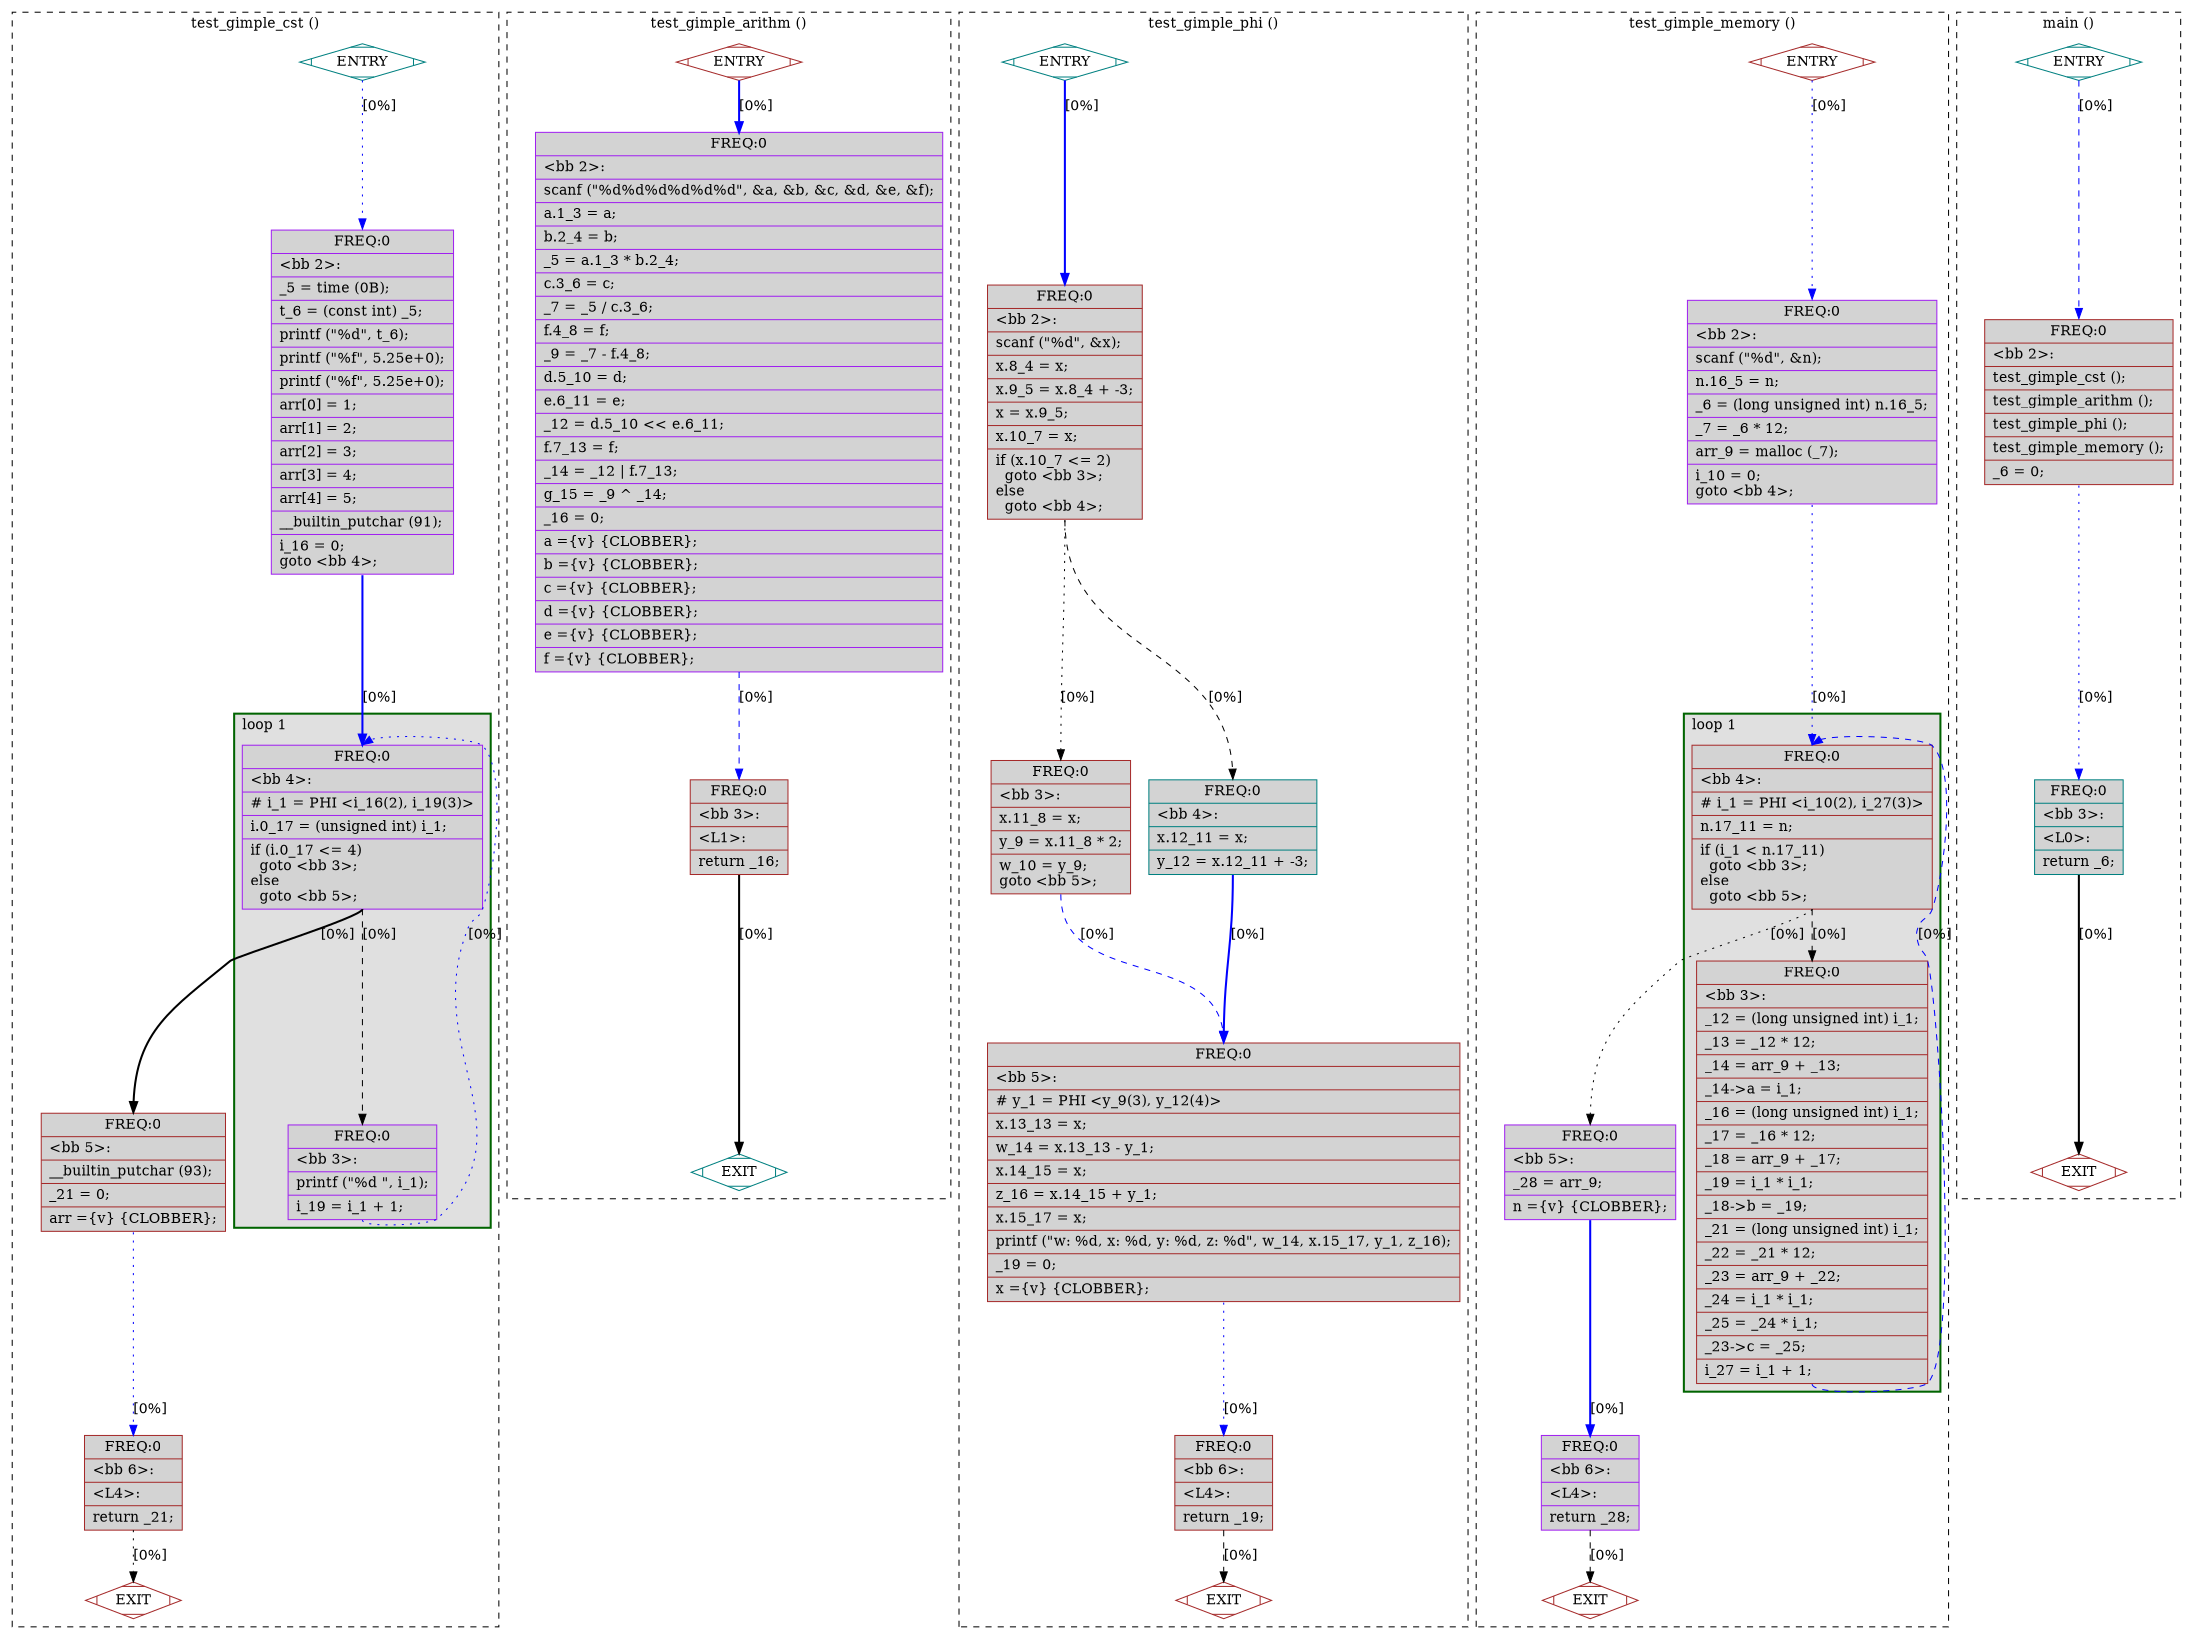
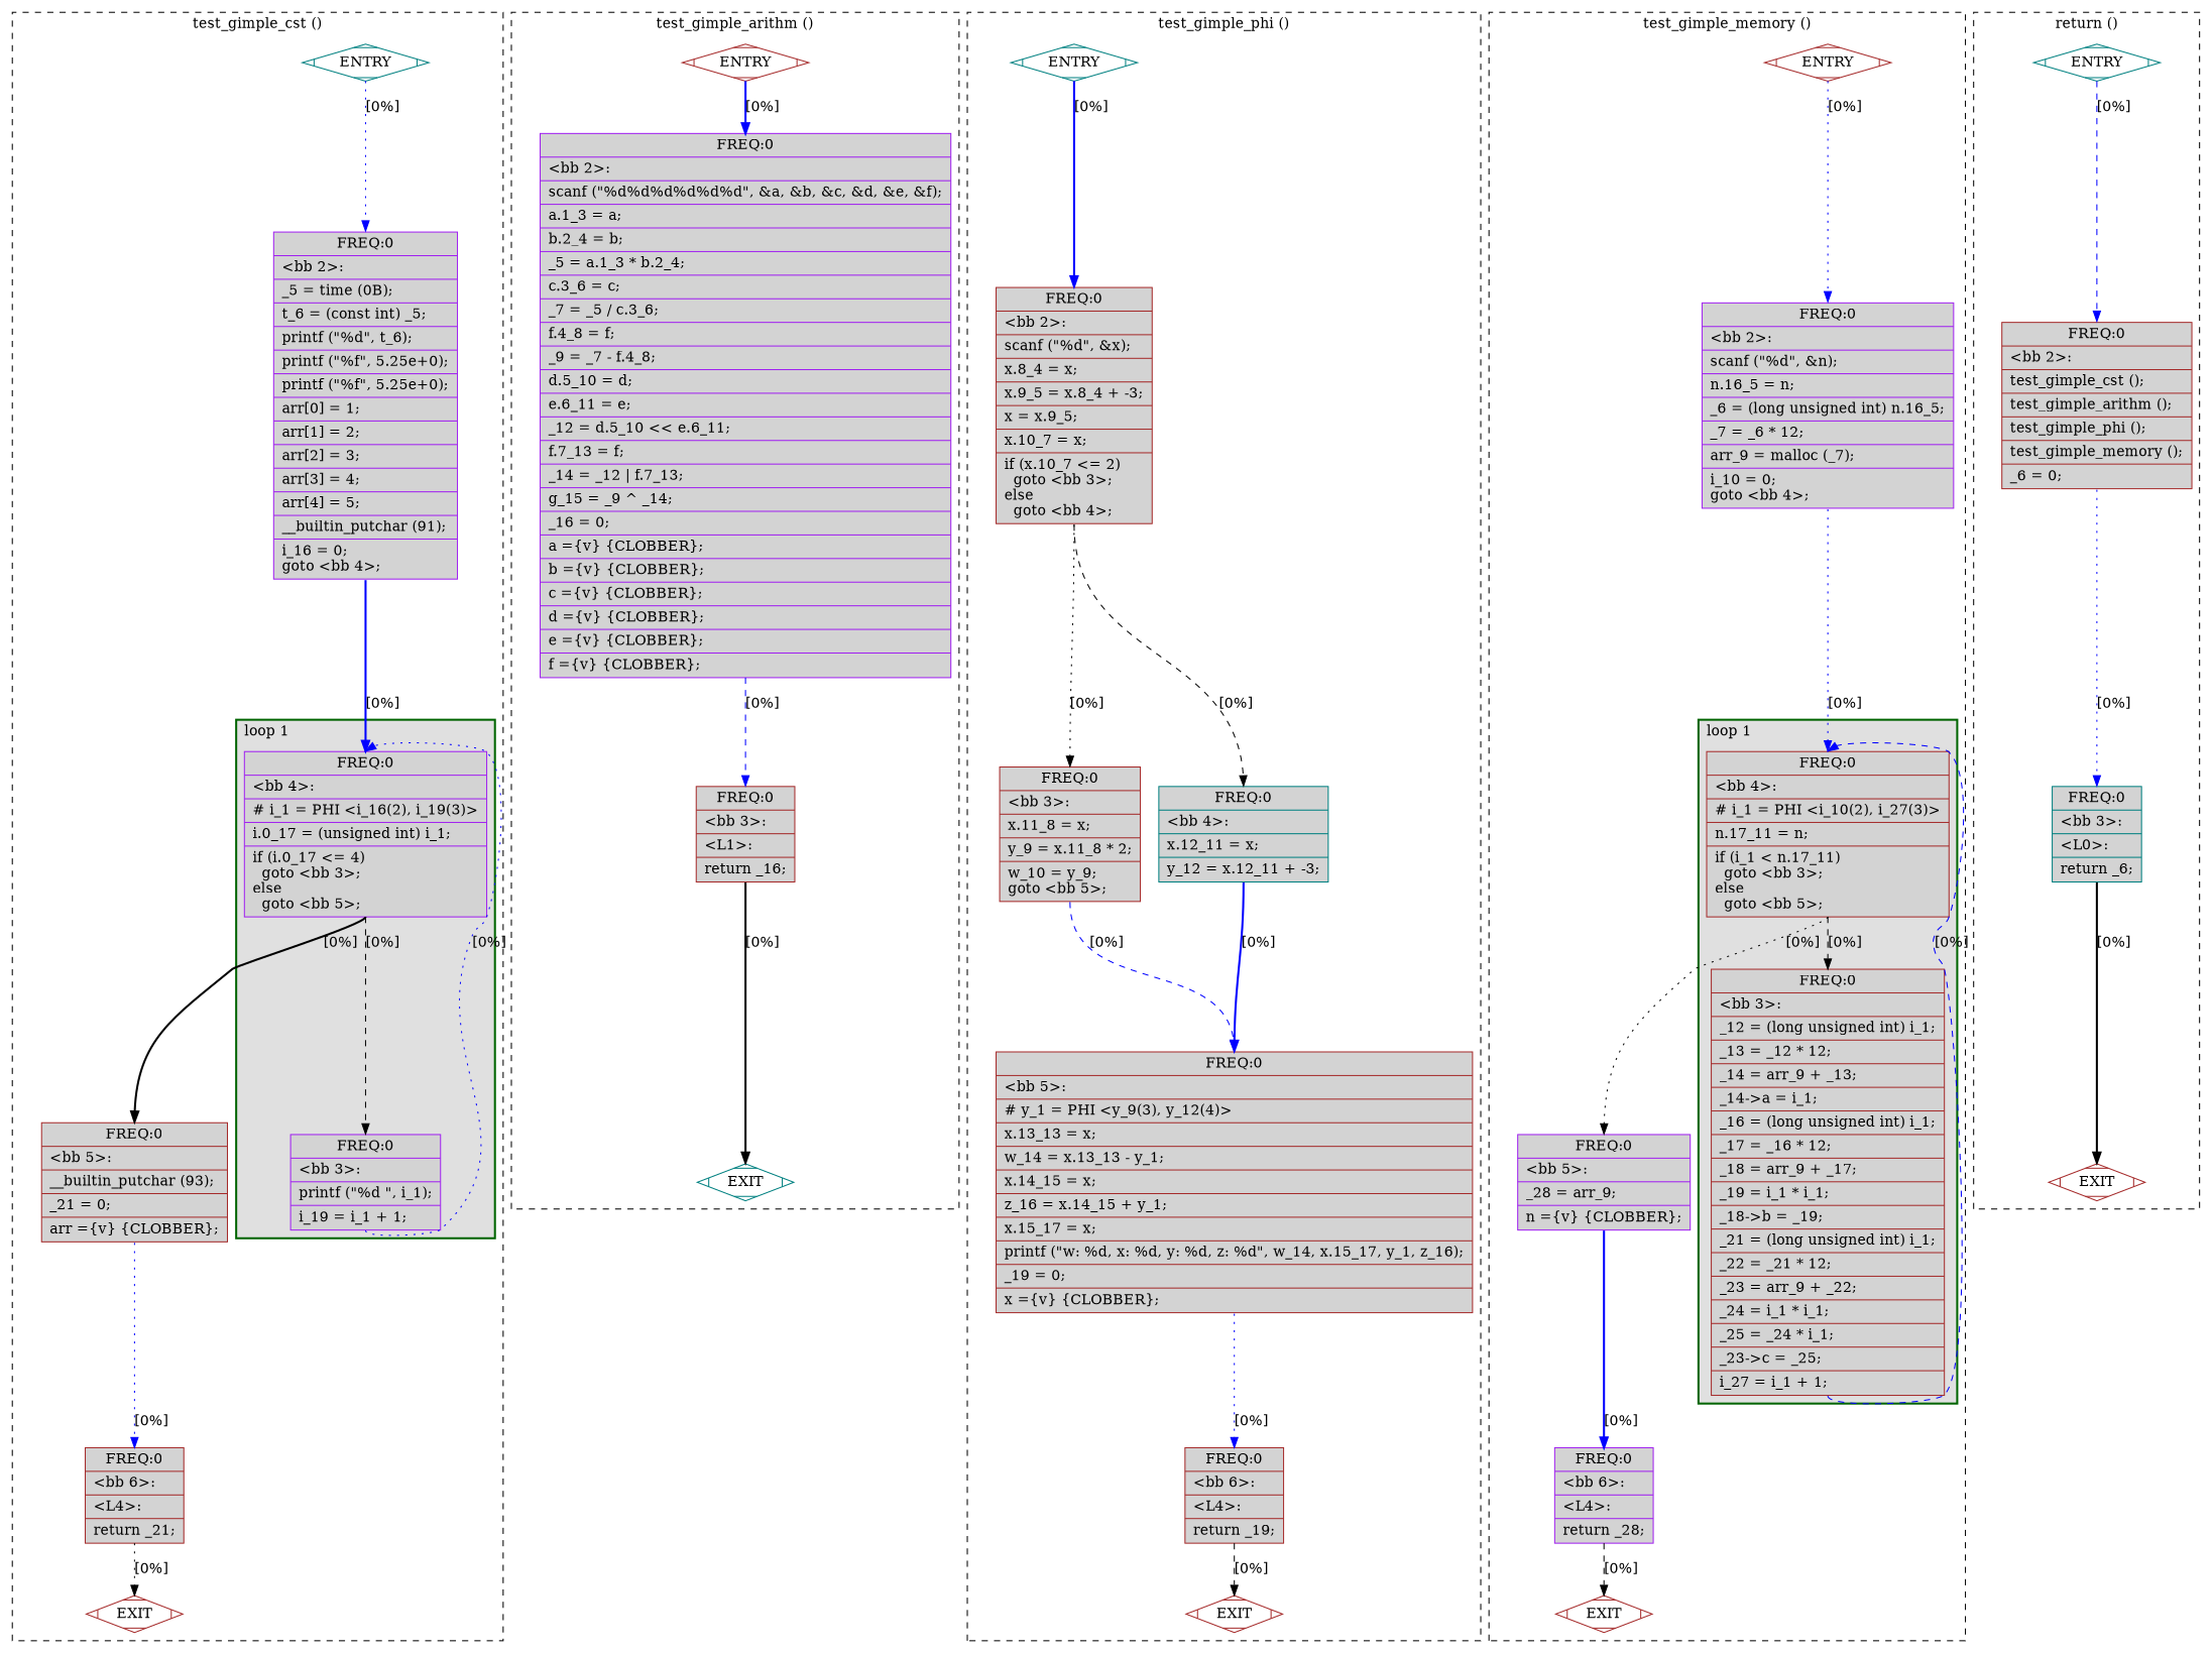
  digraph {
    node [fillcolor=lightgrey shape=record style=filled color=brown]
    edge [color=blue constraint=true headport=n style=dotted tailport=s weight=100]
    n1 [label="{ FREQ:0 |\<bb\ 4\>:\l|#\ i_1\ =\ PHI\ \<i_16(2),\ i_19(3)\>\l|i.0_17\ =\ (unsigned\ int)\ i_1;\l|if\ (i.0_17\ \<=\ 4)\l\ \ goto\ \<bb\ 3\>;\lelse\l\ \ goto\ \<bb\ 5\>;\l}" color=purple]
    n2 [label="{ FREQ:0 |\<bb\ 3\>:\l|printf\ (\"%d\ \",\ i_1);\l|i_19\ =\ i_1\ +\ 1;\l}" color=purple]
    n3 [label="{ FREQ:0 |\<bb\ 5\>:\l|__builtin_putchar\ (93);\l|_21\ =\ 0;\l|arr\ =\{v\}\ \{CLOBBER\};\l}"]
    n4 [fillcolor=white label=ENTRY shape=Mdiamond color=teal]
    n5 [fillcolor=white label=EXIT shape=Mdiamond]
    n6 [label="{ FREQ:0 |\<bb\ 2\>:\l|_5\ =\ time\ (0B);\l|t_6\ =\ (const\ int)\ _5;\l|printf\ (\"%d\",\ t_6);\l|printf\ (\"%f\",\ 5.25e+0);\l|printf\ (\"%f\",\ 5.25e+0);\l|arr[0]\ =\ 1;\l|arr[1]\ =\ 2;\l|arr[2]\ =\ 3;\l|arr[3]\ =\ 4;\l|arr[4]\ =\ 5;\l|__builtin_putchar\ (91);\l|i_16\ =\ 0;\lgoto\ \<bb\ 4\>;\l}" color=purple]
    n7 [label="{ FREQ:0 |\<bb\ 6\>:\l|\<L4\>:\l|return\ _21;\l}"]
    n8 [fillcolor=white label=ENTRY shape=Mdiamond]
    n9 [fillcolor=white label=EXIT shape=Mdiamond color=teal]
    n10 [label="{ FREQ:0 |\<bb\ 2\>:\l|scanf\ (\"%d%d%d%d%d%d\",\ &a,\ &b,\ &c,\ &d,\ &e,\ &f);\l|a.1_3\ =\ a;\l|b.2_4\ =\ b;\l|_5\ =\ a.1_3\ *\ b.2_4;\l|c.3_6\ =\ c;\l|_7\ =\ _5\ /\ c.3_6;\l|f.4_8\ =\ f;\l|_9\ =\ _7\ -\ f.4_8;\l|d.5_10\ =\ d;\l|e.6_11\ =\ e;\l|_12\ =\ d.5_10\ \<\<\ e.6_11;\l|f.7_13\ =\ f;\l|_14\ =\ _12\ \|\ f.7_13;\l|g_15\ =\ _9\ ^\ _14;\l|_16\ =\ 0;\l|a\ =\{v\}\ \{CLOBBER\};\l|b\ =\{v\}\ \{CLOBBER\};\l|c\ =\{v\}\ \{CLOBBER\};\l|d\ =\{v\}\ \{CLOBBER\};\l|e\ =\{v\}\ \{CLOBBER\};\l|f\ =\{v\}\ \{CLOBBER\};\l}" color=purple]
    n11 [label="{ FREQ:0 |\<bb\ 3\>:\l|\<L1\>:\l|return\ _16;\l}"]
    n12 [fillcolor=white label=ENTRY shape=Mdiamond color=teal]
    n13 [fillcolor=white label=EXIT shape=Mdiamond]
    n14 [label="{ FREQ:0 |\<bb\ 2\>:\l|scanf\ (\"%d\",\ &x);\l|x.8_4\ =\ x;\l|x.9_5\ =\ x.8_4\ +\ -3;\l|x\ =\ x.9_5;\l|x.10_7\ =\ x;\l|if\ (x.10_7\ \<=\ 2)\l\ \ goto\ \<bb\ 3\>;\lelse\l\ \ goto\ \<bb\ 4\>;\l}"]
    n15 [label="{ FREQ:0 |\<bb\ 3\>:\l|x.11_8\ =\ x;\l|y_9\ =\ x.11_8\ *\ 2;\l|w_10\ =\ y_9;\lgoto\ \<bb\ 5\>;\l}"]
    n16 [label="{ FREQ:0 |\<bb\ 4\>:\l|x.12_11\ =\ x;\l|y_12\ =\ x.12_11\ +\ -3;\l}" color=teal]
    n17 [label="{ FREQ:0 |\<bb\ 5\>:\l|#\ y_1\ =\ PHI\ \<y_9(3),\ y_12(4)\>\l|x.13_13\ =\ x;\l|w_14\ =\ x.13_13\ -\ y_1;\l|x.14_15\ =\ x;\l|z_16\ =\ x.14_15\ +\ y_1;\l|x.15_17\ =\ x;\l|printf\ (\"w:\ %d,\ x:\ %d,\ y:\ %d,\ z:\ %d\",\ w_14,\ x.15_17,\ y_1,\ z_16);\l|_19\ =\ 0;\l|x\ =\{v\}\ \{CLOBBER\};\l}"]
    n18 [label="{ FREQ:0 |\<bb\ 6\>:\l|\<L4\>:\l|return\ _19;\l}"]
    n19 [label="{ FREQ:0 |\<bb\ 4\>:\l|#\ i_1\ =\ PHI\ \<i_10(2),\ i_27(3)\>\l|n.17_11\ =\ n;\l|if\ (i_1\ \<\ n.17_11)\l\ \ goto\ \<bb\ 3\>;\lelse\l\ \ goto\ \<bb\ 5\>;\l}"]
    n20 [label="{ FREQ:0 |\<bb\ 3\>:\l|_12\ =\ (long\ unsigned\ int)\ i_1;\l|_13\ =\ _12\ *\ 12;\l|_14\ =\ arr_9\ +\ _13;\l|_14-\>a\ =\ i_1;\l|_16\ =\ (long\ unsigned\ int)\ i_1;\l|_17\ =\ _16\ *\ 12;\l|_18\ =\ arr_9\ +\ _17;\l|_19\ =\ i_1\ *\ i_1;\l|_18-\>b\ =\ _19;\l|_21\ =\ (long\ unsigned\ int)\ i_1;\l|_22\ =\ _21\ *\ 12;\l|_23\ =\ arr_9\ +\ _22;\l|_24\ =\ i_1\ *\ i_1;\l|_25\ =\ _24\ *\ i_1;\l|_23-\>c\ =\ _25;\l|i_27\ =\ i_1\ +\ 1;\l}"]
    n21 [label="{ FREQ:0 |\<bb\ 5\>:\l|_28\ =\ arr_9;\l|n\ =\{v\}\ \{CLOBBER\};\l}" color=purple]
    n22 [fillcolor=white label=ENTRY shape=Mdiamond]
    n23 [fillcolor=white label=EXIT shape=Mdiamond]
    n24 [label="{ FREQ:0 |\<bb\ 2\>:\l|scanf\ (\"%d\",\ &n);\l|n.16_5\ =\ n;\l|_6\ =\ (long\ unsigned\ int)\ n.16_5;\l|_7\ =\ _6\ *\ 12;\l|arr_9\ =\ malloc\ (_7);\l|i_10\ =\ 0;\lgoto\ \<bb\ 4\>;\l}" color=purple]
    n25 [label="{ FREQ:0 |\<bb\ 6\>:\l|\<L4\>:\l|return\ _28;\l}" color=purple]
    n26 [fillcolor=white label=ENTRY shape=Mdiamond color=teal]
    n27 [fillcolor=white label=EXIT shape=Mdiamond]
    n28 [label="{ FREQ:0 |\<bb\ 2\>:\l|test_gimple_cst\ ();\l|test_gimple_arithm\ ();\l|test_gimple_phi\ ();\l|test_gimple_memory\ ();\l|_6\ =\ 0;\l}"]
    n29 [label="{ FREQ:0 |\<bb\ 3\>:\l|\<L0\>:\l|return\ _6;\l}" color=teal]
    subgraph cluster_1 {
      color=black
      label="test_gimple_cst ()"
      style=dashed
      n3
      n4
      n5
      n6
      n7
      subgraph cluster_2 {
        color=darkgreen
        fillcolor=grey88
        label="loop 1"
        labeljust=l
        penwidth=2
        style=filled
        n1
        n2
      }
    }
    subgraph cluster_3 {
      color=black
      label="test_gimple_arithm ()"
      style=dashed
      n8
      n9
      n10
      n11
    }
    subgraph cluster_4 {
      color=black
      label="test_gimple_phi ()"
      style=dashed
      n12
      n13
      n14
      n15
      n16
      n17
      n18
    }
    subgraph cluster_5 {
      color=black
      label="test_gimple_memory ()"
      style=dashed
      n21
      n22
      n23
      n24
      n25
      subgraph cluster_6 {
        color=darkgreen
        fillcolor=grey88
        label="loop 1"
        labeljust=l
        penwidth=2
        style=filled
        n19
        n20
      }
    }
    subgraph cluster_7 {
      color=black
-     label="main ()"
+     label="return ()"
      style=dashed
      n26
      n27
      n28
      n29
    }
    n1 -> n2 [color=black label="[0%]" style=dashed weight=10]
    n1 -> n3 [color=black label="[0%]" style=bold weight=10]
    n2 -> n1 [constraint=false label="[0%]" weight=10]
    n3 -> n7 [label="[0%]"]
    n4 -> n5 [style=invis color="" weight=""]
    n4 -> n6 [label="[0%]"]
    n6 -> n1 [label="[0%]" style=bold]
    n7 -> n5 [color=black label="[0%]" weight=10]
    n8 -> n9 [style=invis color="" weight=""]
    n8 -> n10 [label="[0%]" style=bold]
    n10 -> n11 [label="[0%]" style=dashed]
    n11 -> n9 [color=black label="[0%]" style=bold weight=10]
    n12 -> n13 [style=invis color="" weight=""]
    n12 -> n14 [label="[0%]" style=bold]
    n14 -> n15 [color=black label="[0%]" weight=10]
    n14 -> n16 [color=black label="[0%]" style=dashed weight=10]
    n15 -> n17 [label="[0%]" style=dashed]
    n16 -> n17 [label="[0%]" style=bold]
    n17 -> n18 [label="[0%]"]
    n18 -> n13 [color=black label="[0%]" style=dashed weight=10]
    n19 -> n20 [color=black label="[0%]" style=dashed weight=10]
    n19 -> n21 [color=black label="[0%]" weight=10]
    n20 -> n19 [constraint=false label="[0%]" style=dashed weight=10]
    n21 -> n25 [label="[0%]" style=bold]
    n22 -> n23 [style=invis color="" weight=""]
    n22 -> n24 [label="[0%]"]
    n24 -> n19 [label="[0%]"]
    n25 -> n23 [color=black label="[0%]" style=dashed weight=10]
    n26 -> n27 [style=invis color="" weight=""]
    n26 -> n28 [label="[0%]" style=dashed]
    n28 -> n29 [label="[0%]"]
    n29 -> n27 [color=black label="[0%]" style=bold weight=10]
  }
